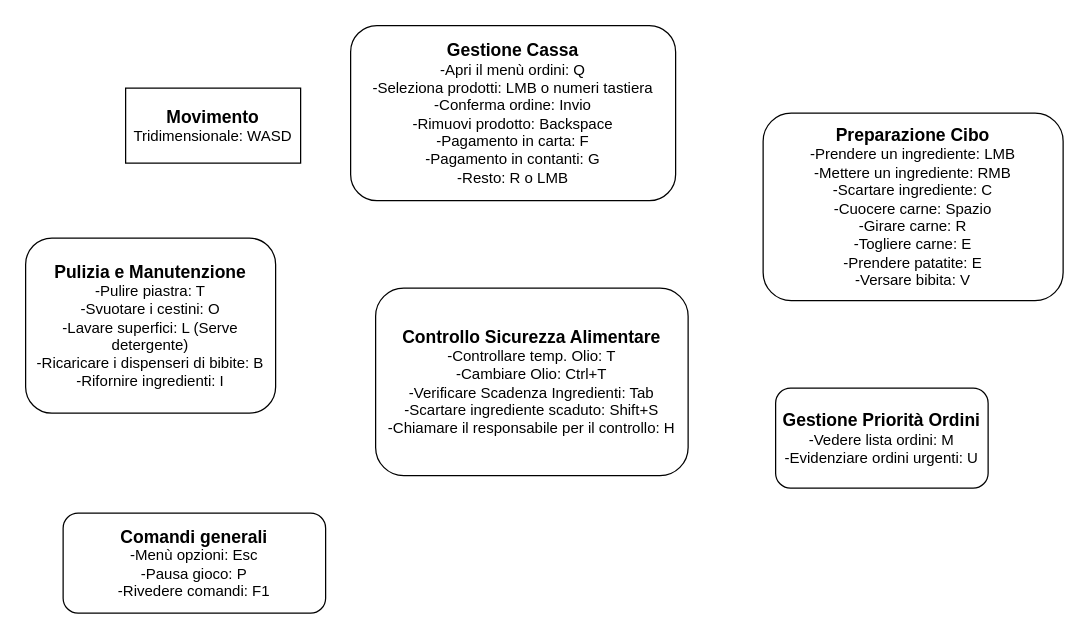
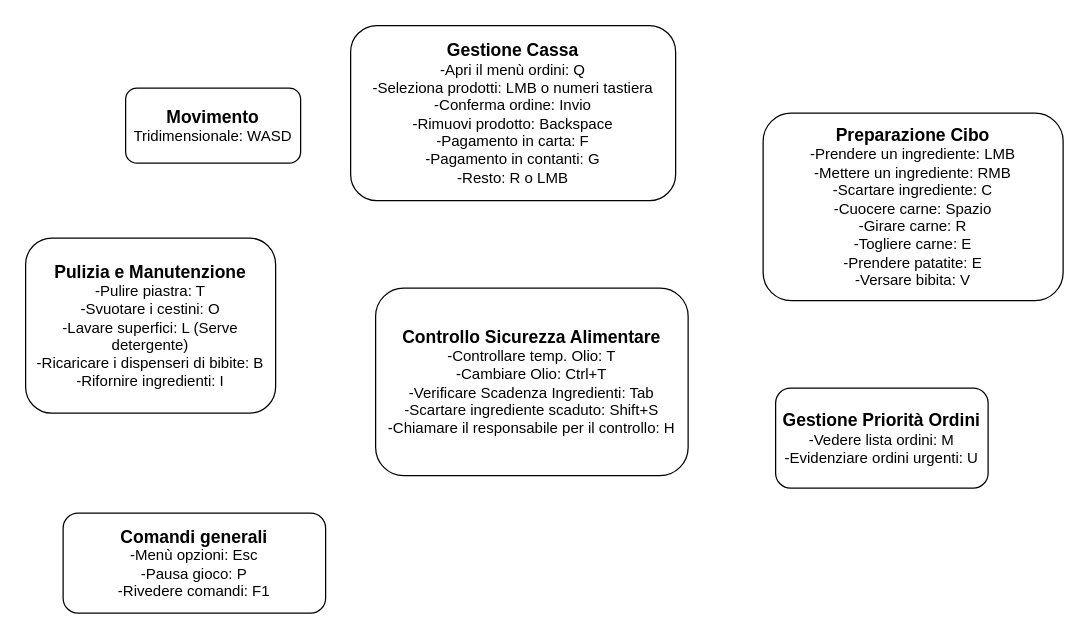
  <mxCell id="0" />
  <mxCell id="1" parent="0" />
- <mxCell id="2" value="&lt;b&gt;&lt;font style=&quot;font-size: 14px;&quot;&gt;Movimento&lt;/font&gt;&lt;/b&gt;&lt;div&gt;Tridimensionale: WASD&lt;/div&gt;" style="whiteSpace=wrap;html=1;rounded=0;" vertex="1" parent="1"><mxGeometry x="100" y="70" width="140" height="60" as="geometry" /></mxCell>
+ <mxCell id="2" value="&lt;b&gt;&lt;font style=&quot;font-size: 14px;&quot;&gt;Movimento&lt;/font&gt;&lt;/b&gt;&lt;div&gt;Tridimensionale: WASD&lt;/div&gt;" style="rounded=1;whiteSpace=wrap;html=1;" vertex="1" parent="1"><mxGeometry x="100" y="70" width="140" height="60" as="geometry" /></mxCell>
  <mxCell id="3" value="&lt;font style=&quot;font-size: 14px;&quot;&gt;&lt;b&gt;Gestione Cassa&lt;/b&gt;&lt;/font&gt;&lt;div&gt;-Apri il menù ordini: Q&lt;/div&gt;&lt;div&gt;-Seleziona prodotti: LMB o numeri tastiera&lt;/div&gt;&lt;div&gt;-Conferma ordine: Invio&lt;/div&gt;&lt;div&gt;-Rimuovi prodotto: Backspace&lt;/div&gt;&lt;div&gt;-Pagamento in carta: F&lt;/div&gt;&lt;div&gt;-Pagamento in contanti: G&lt;/div&gt;&lt;div&gt;-Resto: R o LMB&lt;/div&gt;" style="rounded=1;whiteSpace=wrap;html=1;align=center;" vertex="1" parent="1"><mxGeometry x="280" width="260" height="140" as="geometry" y="20" /></mxCell>
  <mxCell id="4" value="&lt;b&gt;&lt;font style=&quot;font-size: 14px;&quot;&gt;Preparazione Cibo&lt;/font&gt;&lt;/b&gt;&lt;div&gt;-Prendere un ingrediente: LMB&lt;/div&gt;&lt;div&gt;-Mettere un ingrediente: RMB&lt;/div&gt;&lt;div&gt;-Scartare ingrediente: C&lt;/div&gt;&lt;div&gt;-Cuocere carne: Spazio&lt;/div&gt;&lt;div&gt;-Girare carne: R&lt;/div&gt;&lt;div&gt;-Togliere carne: E&lt;/div&gt;&lt;div&gt;-Prendere patatite: E&lt;/div&gt;&lt;div&gt;-Versare bibita: V&lt;/div&gt;" style="rounded=1;whiteSpace=wrap;html=1;" vertex="1" parent="1"><mxGeometry x="610" y="90" width="240" height="150" as="geometry" /></mxCell>
  <mxCell id="5" value="&lt;div&gt;&lt;b&gt;&lt;font style=&quot;font-size: 14px;&quot;&gt;Pulizia e Manutenzione&lt;/font&gt;&lt;/b&gt;&lt;/div&gt;&lt;div&gt;-Pulire piastra: T&lt;/div&gt;&lt;div&gt;-Svuotare i cestini: O&lt;/div&gt;&lt;div&gt;-Lavare superfici: L (Serve detergente)&lt;/div&gt;&lt;div&gt;-Ricaricare i dispenseri di bibite: B&lt;/div&gt;&lt;div&gt;-Rifornire ingredienti: I&lt;/div&gt;" style="rounded=1;whiteSpace=wrap;html=1;" vertex="1" parent="1"><mxGeometry x="20" y="190" width="200" height="140" as="geometry" /></mxCell>
  <mxCell id="6" value="&lt;font style=&quot;font-size: 14px;&quot;&gt;&lt;b&gt;Controllo Sicurezza Alimentare&lt;/b&gt;&lt;/font&gt;&lt;div&gt;-Controllare temp. Olio: T&lt;/div&gt;&lt;div&gt;-Cambiare Olio: Ctrl+T&lt;/div&gt;&lt;div&gt;-Verificare Scadenza Ingredienti: Tab&lt;/div&gt;&lt;div&gt;-Scartare ingrediente scaduto: Shift+S&lt;/div&gt;&lt;div&gt;-Chiamare il responsabile per il controllo: H&lt;/div&gt;" style="rounded=1;whiteSpace=wrap;html=1;" vertex="1" parent="1"><mxGeometry x="300" y="230" width="250" height="150" as="geometry" /></mxCell>
  <mxCell id="7" value="&lt;font style=&quot;font-size: 14px;&quot;&gt;&lt;b&gt;Gestione Priorità Ordini&lt;/b&gt;&lt;/font&gt;&lt;div&gt;-Vedere lista ordini: M&lt;/div&gt;&lt;div&gt;-Evidenziare ordini urgenti: U&lt;/div&gt;" style="rounded=1;whiteSpace=wrap;html=1;" vertex="1" parent="1"><mxGeometry x="620" y="310" width="170" height="80" as="geometry" /></mxCell>
  <mxCell id="8" value="&lt;font style=&quot;font-size: 14px;&quot;&gt;&lt;b&gt;Comandi generali&lt;/b&gt;&lt;/font&gt;&lt;div&gt;-Menù opzioni: Esc&lt;/div&gt;&lt;div&gt;-Pausa gioco: P&lt;/div&gt;&lt;div&gt;-Rivedere comandi: F1&lt;/div&gt;" style="rounded=1;whiteSpace=wrap;html=1;" vertex="1" parent="1"><mxGeometry y="410" width="210" height="80" as="geometry" x="50" /></mxCell>
